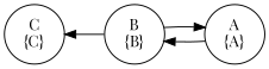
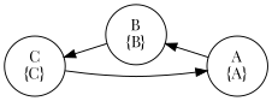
  digraph {
    dir=forward
    fontname="Playfair Display"
    rankdir=RL
    node [fontname="Playfair Display"]
    edge [fontname="Playfair Display"]
    n1 [label="A\n{A}"]
    n2 [label="B\n{B}"]
    n3 [label="C\n{C}"]
    subgraph sub_1 {
      n1
      n2
      n3
    }
    n1 -> n2
-   n2 -> n1
+   n3 -> n1
    n2 -> n3
  }
